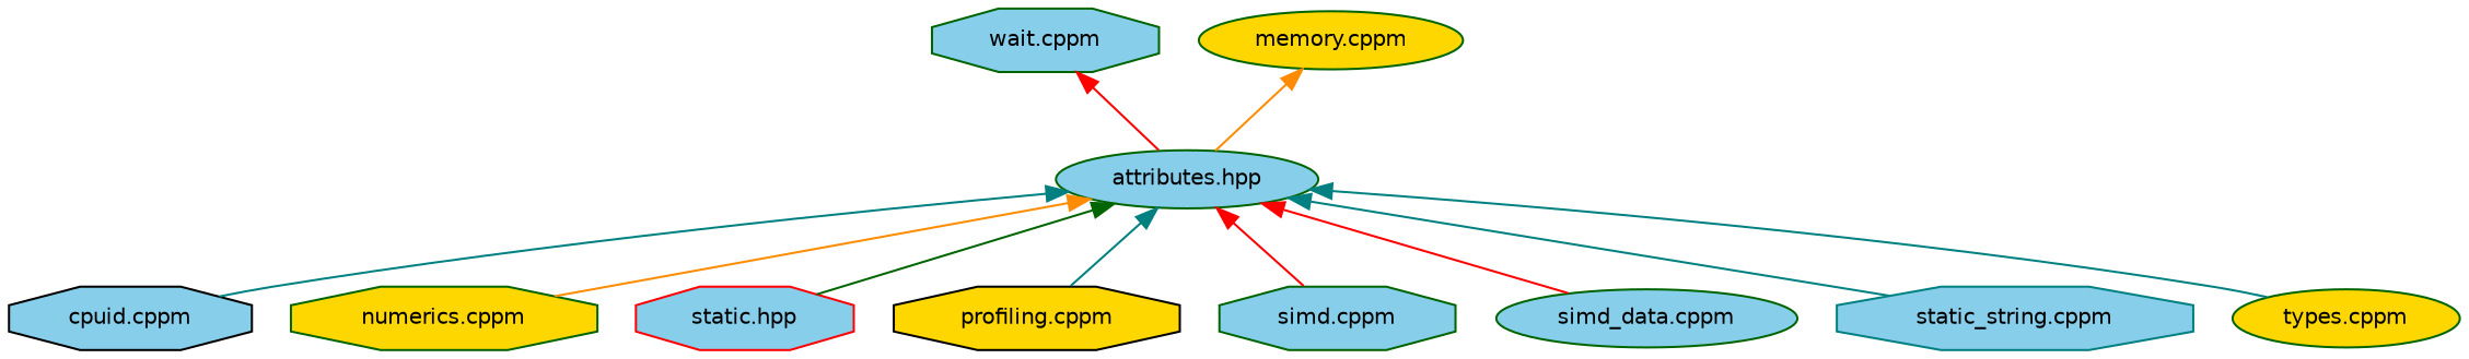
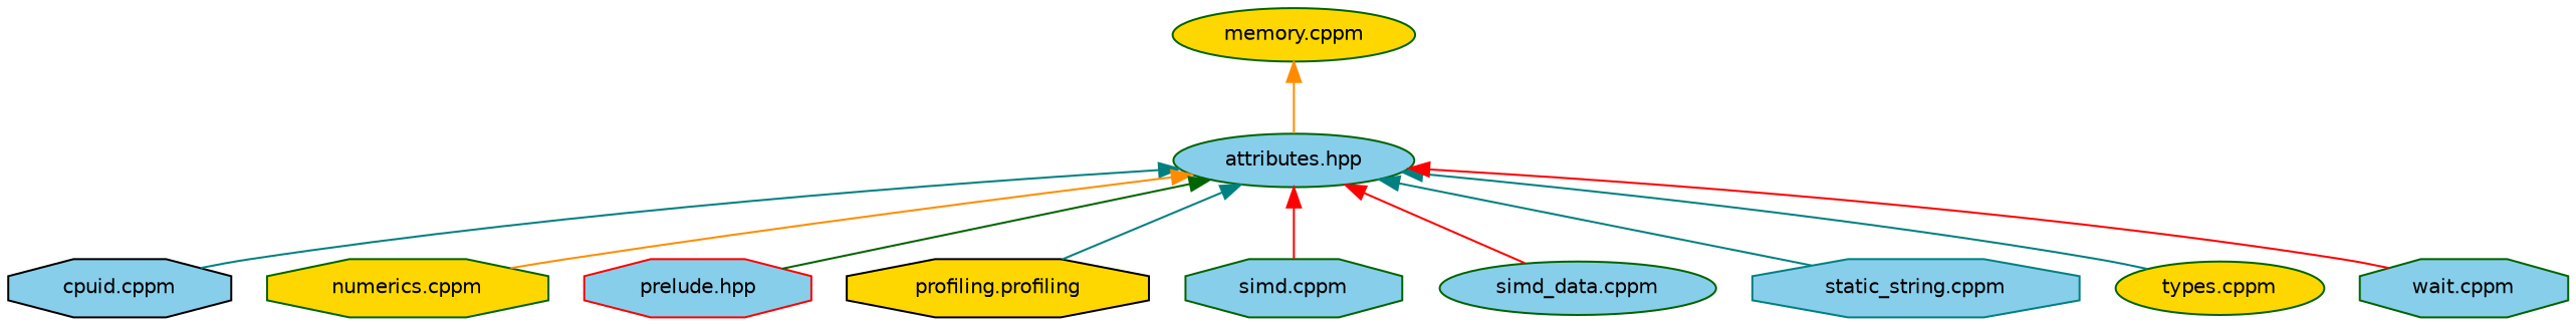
  digraph {
    node [color=darkgreen fillcolor=skyblue fontname=Helvetica fontsize=10 shape=octagon style=filled]
    edge [color=teal dir=back fontname=Helvetica fontsize=10 labelfontname=Helvetica labelfontsize=10 style=solid]
    n1 [fontcolor=black height=0.2 label="attributes.hpp" shape=ellipse width=0.4]
    n2 [color=black height=0.2 label="cpuid.cppm" width=0.4]
    n3 [fillcolor=gold height=0.2 label="numerics.cppm" width=0.4]
-   n4 [color=red height=0.2 label="static.hpp" width=0.4]
-   n5 [color=black fillcolor=gold height=0.2 label="profiling.cppm" width=0.4]
+   n4 [color=red height=0.2 label="prelude.hpp" width=0.4]
+   n5 [color=black fillcolor=gold height=0.2 label="profiling.profiling" width=0.4]
    n6 [height=0.2 label="simd.cppm" width=0.4]
    n7 [height=0.2 label="simd_data.cppm" shape=ellipse width=0.4]
    n8 [color=teal height=0.2 label="static_string.cppm" width=0.4]
    n9 [fillcolor=gold height=0.2 label="types.cppm" shape=ellipse width=0.4]
    n10 [height=0.2 label="wait.cppm" width=0.4]
    n11 [fillcolor=gold height=0.2 label="memory.cppm" shape=ellipse width=0.4]
    n1 -> n2
    n1 -> n3 [color=darkorange]
    n1 -> n4 [color=darkgreen]
    n1 -> n5
    n1 -> n6 [color=red]
    n1 -> n7 [color=red]
    n1 -> n8
    n1 -> n9
-   n10 -> n1 [color=red]
+   n1 -> n10 [color=red]
    n11 -> n1 [color=darkorange]
  }
